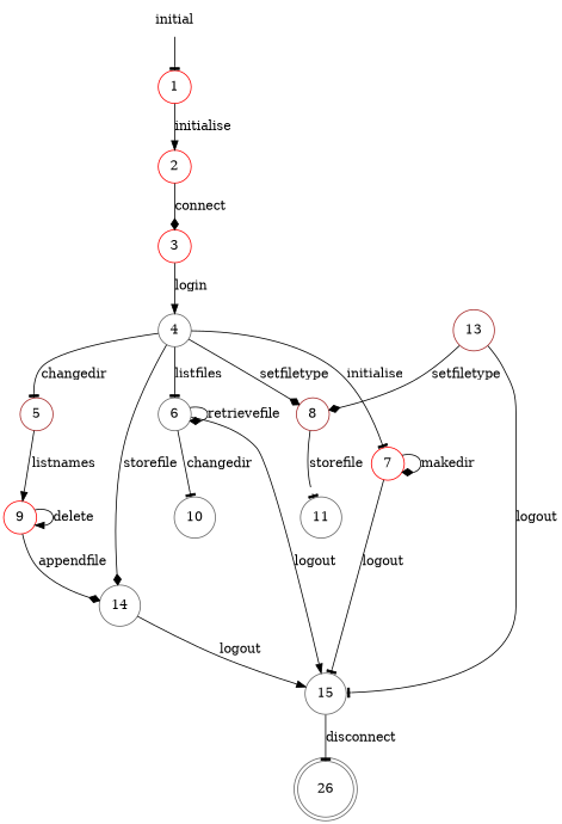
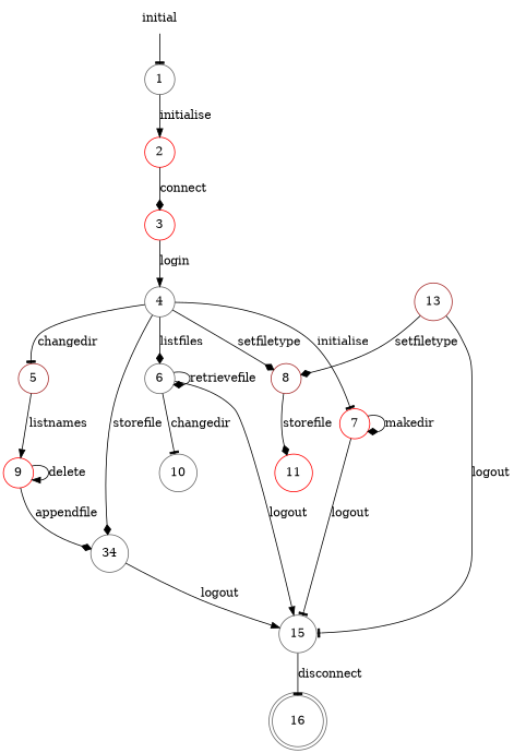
  digraph {
    fontname="DejaVu Serif"
    node [color=gray40 fontname="DejaVu Serif" shape=circle]
    edge [arrowhead=tee fontname="DejaVu Serif"]
    initial [color=red shape=plaintext]
-   1 [color=red]
+   1
    2 [color=red]
    3 [color=red]
    4
    5 [color=brown]
    6
    7 [color=red]
    8 [color=brown]
-   14
+   14 [label=34]
    9 [color=red]
    10
    15
-   11
-   16 [shape=doublecircle label=26]
+   11 [color=red]
+   16 [shape=doublecircle]
    13 [color=brown]
    initial -> 1
    1 -> 2 [arrowhead=normal label=initialise]
    2 -> 3 [arrowhead=diamond label=connect]
    3 -> 4 [arrowhead=normal label=login]
    4 -> 5 [label=changedir]
-   4 -> 6 [label=listfiles]
+   4 -> 6 [arrowhead=diamond label=listfiles]
    4 -> 7 [label=initialise]
    4 -> 8 [arrowhead=diamond label=setfiletype]
    4 -> 14 [arrowhead=diamond label=storefile]
    5 -> 9 [arrowhead=normal label=listnames]
    6 -> 6 [arrowhead=diamond label=retrievefile]
    6 -> 10 [label=changedir]
    6 -> 15 [arrowhead=normal label=logout]
    7 -> 7 [arrowhead=diamond label=makedir]
    7 -> 15 [label=logout]
-   8 -> 11 [label=storefile]
+   8 -> 11 [arrowhead=diamond label=storefile]
    14 -> 15 [arrowhead=normal label=logout]
    9 -> 14 [arrowhead=diamond label=appendfile]
    9 -> 9 [arrowhead=normal label=delete]
    15 -> 16 [label=disconnect]
    13 -> 8 [arrowhead=diamond label=setfiletype]
    13 -> 15 [label=logout]
  }
